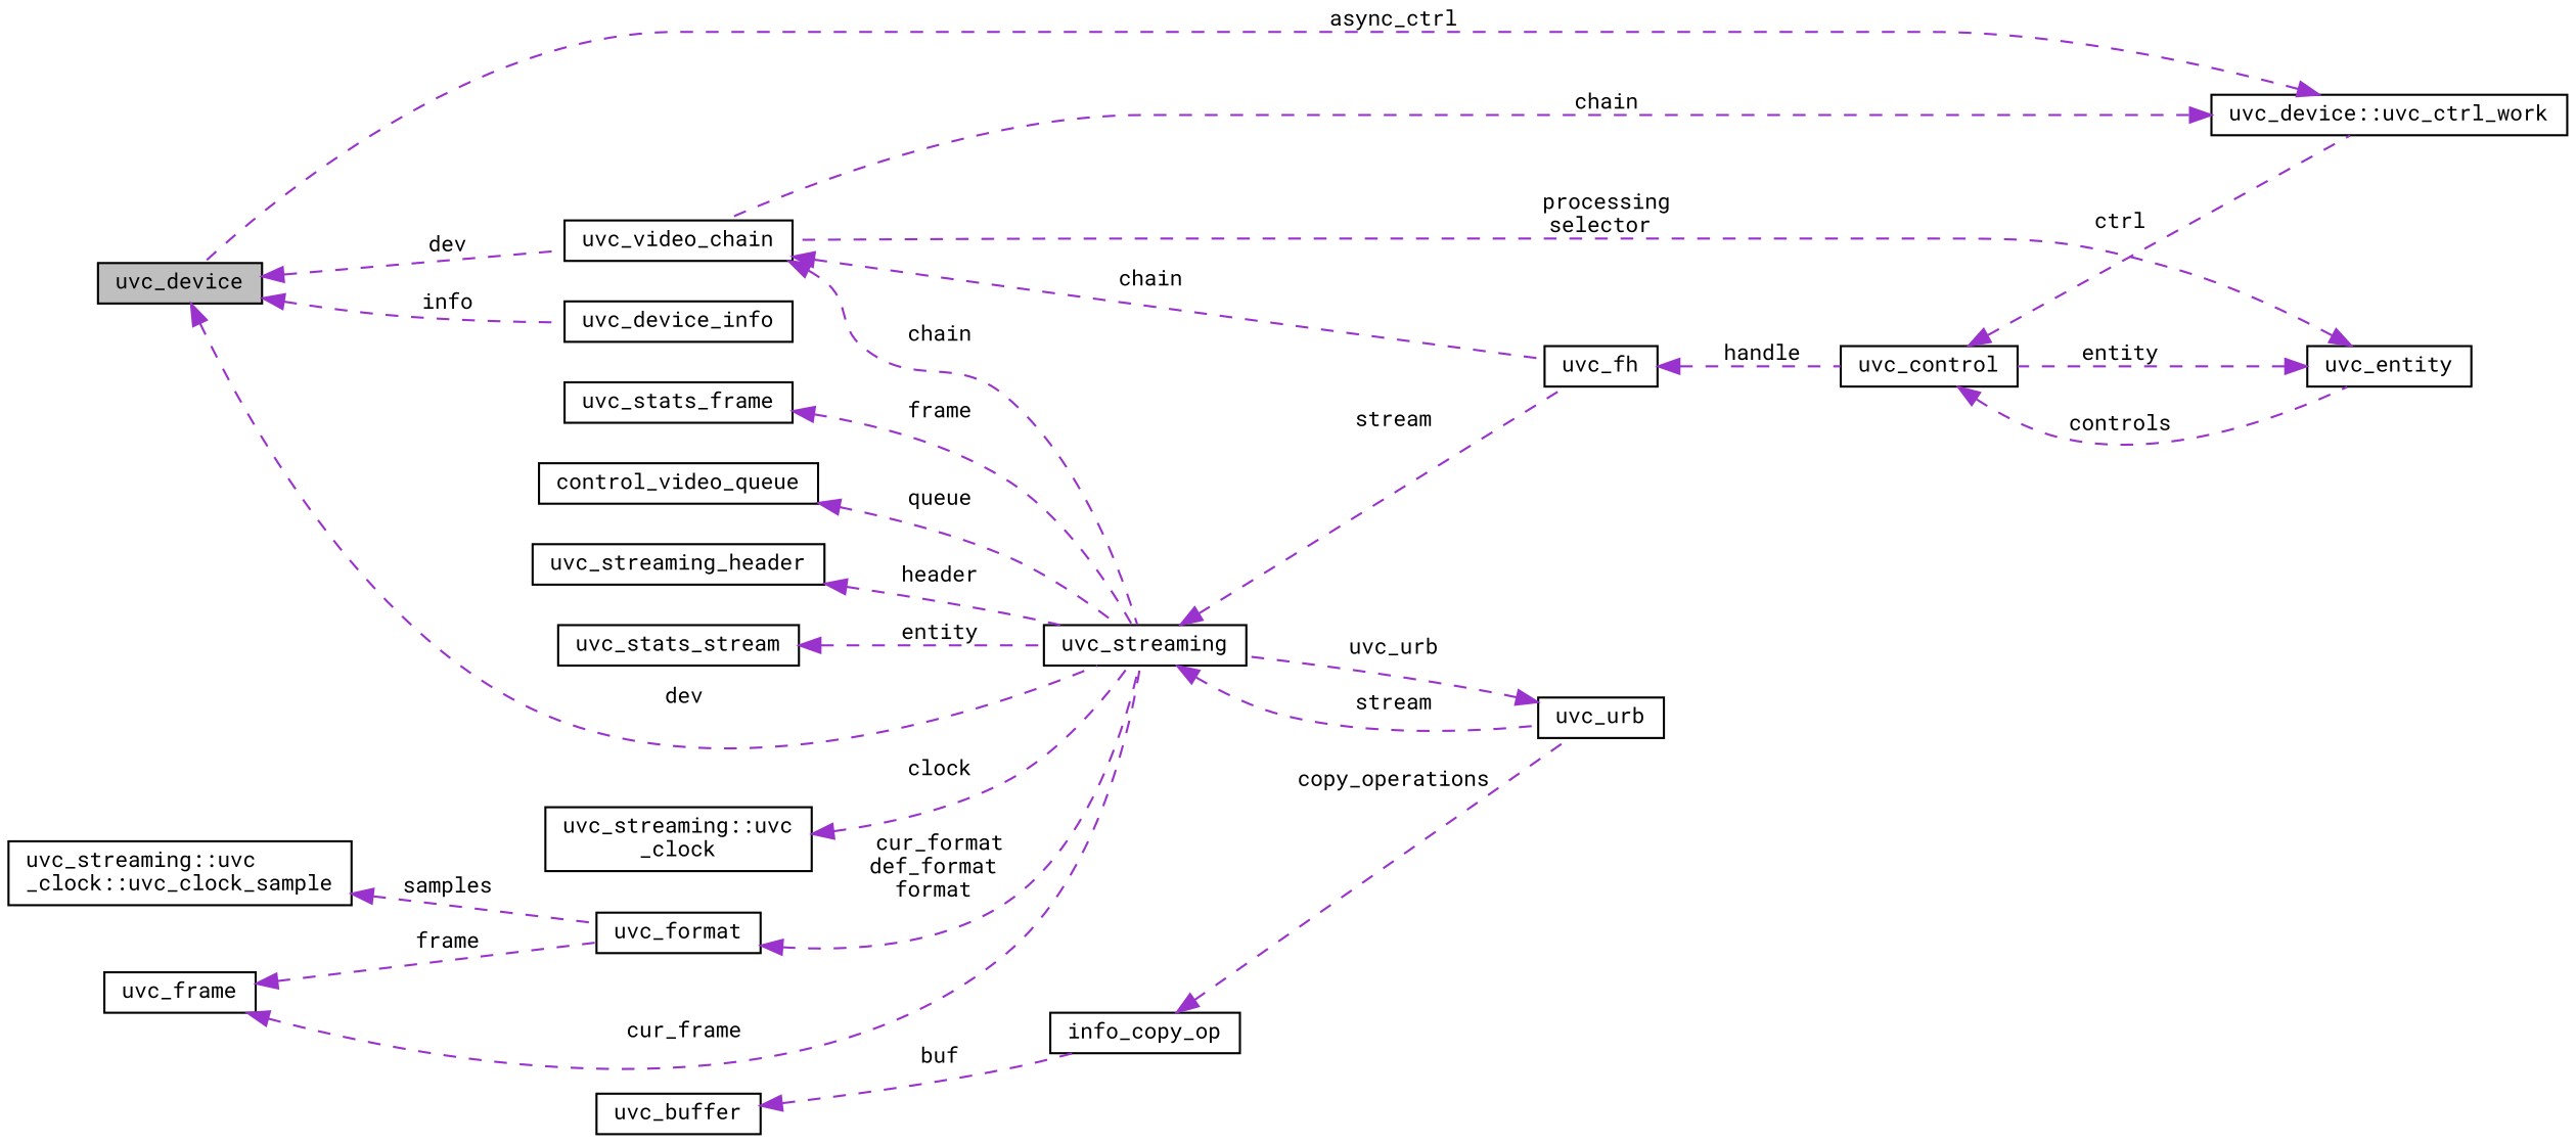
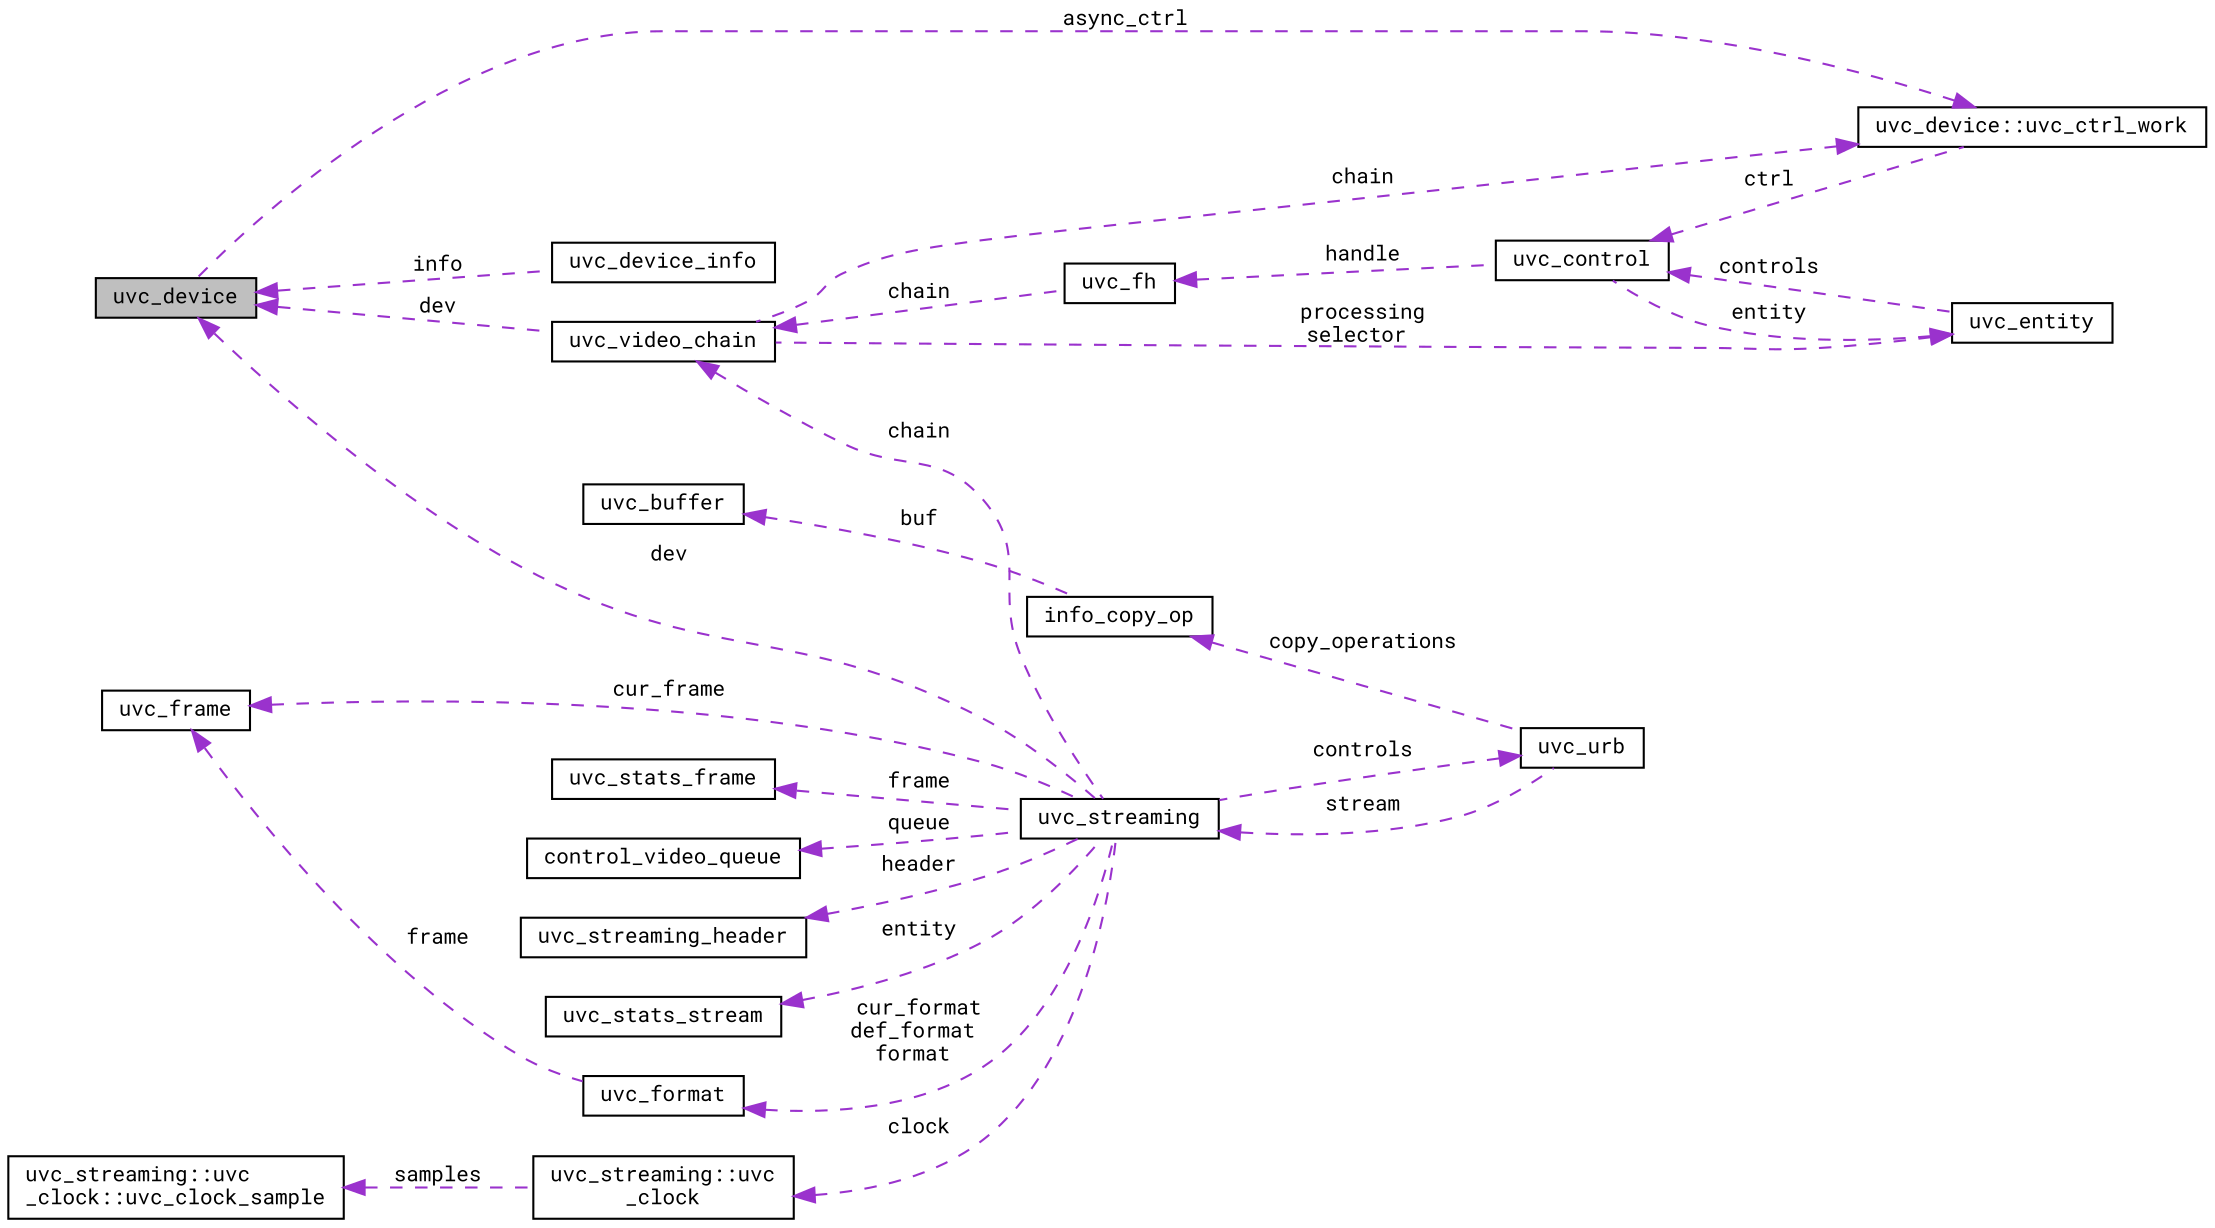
  digraph {
    fontname="Roboto Mono"
    rankdir=LR
    node [color=black fillcolor=white fontname="Roboto Mono" fontsize=10 shape=record style=filled]
    edge [color=darkorchid3 dir=back fontname="Roboto Mono" fontsize=10 labelfontname=Helvetica labelfontsize=10 style=dashed]
    n1 [fillcolor=grey75 fontcolor=black height=0.2 label=uvc_device width=0.4]
    n2 [height=0.2 label=uvc_video_chain width=0.4]
    n3 [height=0.2 label=uvc_streaming width=0.4]
    n4 [height=0.2 label=uvc_device_info width=0.4]
    n5 [height=0.2 label=uvc_fh width=0.4]
    n6 [height=0.2 label=uvc_urb width=0.4]
    n7 [height=0.2 label="uvc_device::uvc_ctrl_work" width=0.4]
    n8 [height=0.2 label=uvc_control width=0.4]
    n9 [height=0.2 label=uvc_entity width=0.4]
    n10 [height=0.2 label="uvc_streaming::uvc\l_clock" width=0.4]
    n11 [height=0.2 label="uvc_streaming::uvc\l_clock::uvc_clock_sample" width=0.4]
    n12 [height=0.2 label=info_copy_op width=0.4]
    n13 [height=0.2 label=uvc_buffer width=0.4]
    n14 [height=0.2 label=uvc_frame width=0.4]
    n15 [height=0.2 label=uvc_format width=0.4]
    n16 [height=0.2 label=uvc_stats_frame width=0.4]
    n17 [height=0.2 label=control_video_queue width=0.4]
    n18 [height=0.2 label=uvc_streaming_header width=0.4]
    n19 [height=0.2 label=uvc_stats_stream width=0.4]
    n1 -> n2 [label=" dev"]
    n1 -> n3 [label=" dev"]
    n1 -> n4 [label=" info"]
    n2 -> n3 [label=" chain"]
    n2 -> n5 [label=" chain"]
-   n3 -> n5 [label=" stream"]
    n3 -> n6 [label=" stream"]
    n5 -> n8 [label=" handle"]
-   n6 -> n3 [label=" uvc_urb"]
+   n6 -> n3 [label=" controls"]
    n7 -> n1 [label=" async_ctrl"]
    n7 -> n2 [label=" chain"]
    n8 -> n7 [label=" ctrl"]
    n8 -> n9 [label=" controls"]
    n9 -> n2 [label=" processing\nselector"]
    n9 -> n8 [label=" entity"]
    n10 -> n3 [label=" clock"]
-   n11 -> n15 [label=" samples"]
+   n11 -> n10 [label=" samples"]
    n12 -> n6 [label=" copy_operations"]
    n13 -> n12 [label=" buf"]
    n14 -> n3 [label=" cur_frame"]
    n14 -> n15 [label=" frame"]
    n15 -> n3 [label=" cur_format\ndef_format\nformat"]
    n16 -> n3 [label=" frame"]
    n17 -> n3 [label=" queue"]
    n18 -> n3 [label=" header"]
    n19 -> n3 [label=" entity"]
  }
